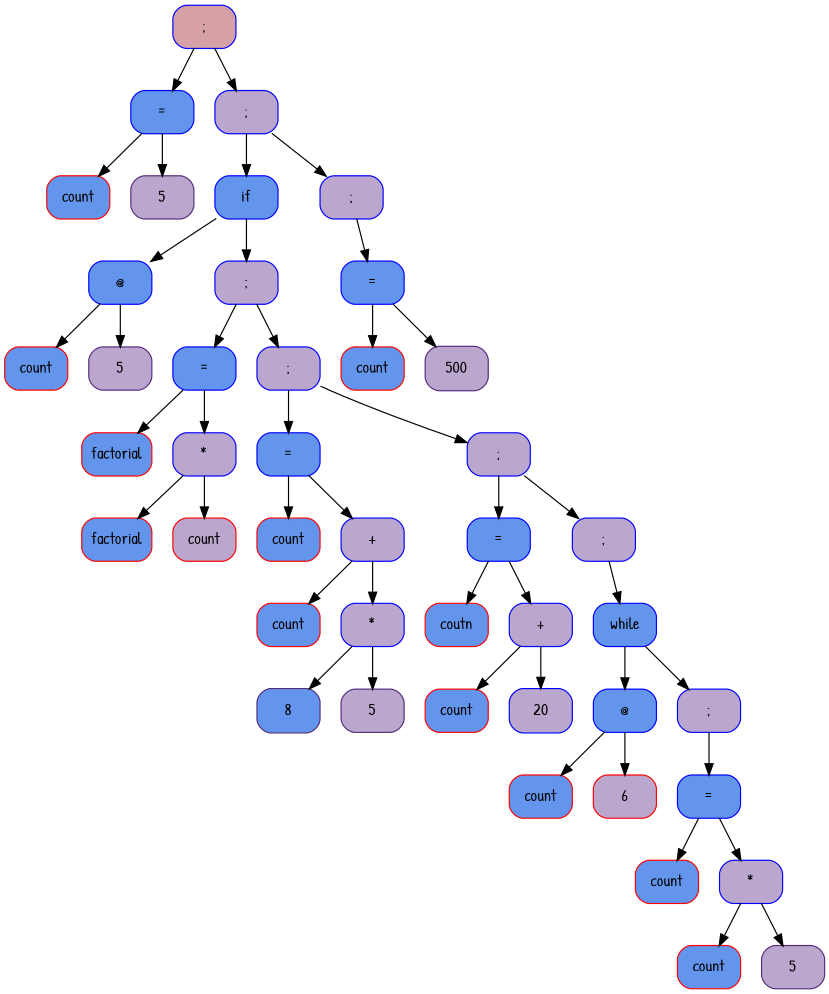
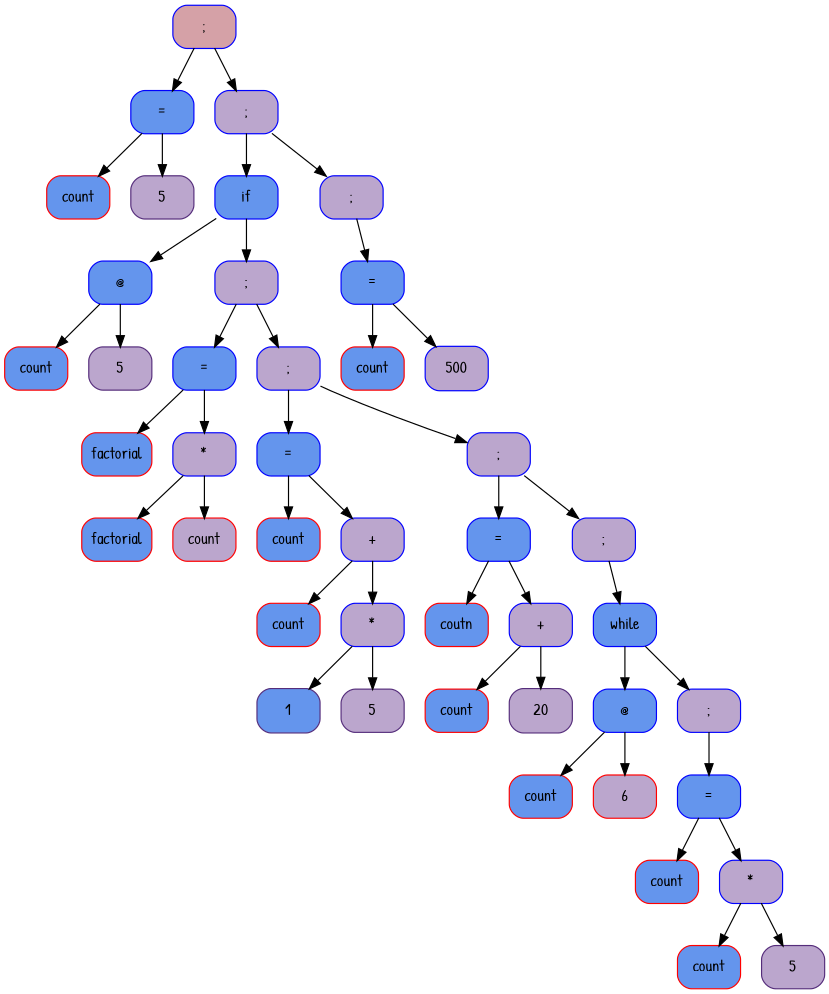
  digraph {
    fontname="Patrick Hand"
    node [color=" #0000ff " fillcolor="#6495ed" fontname="Patrick Hand" fontsize=14 shape=record style="filled,rounded"]
    edge [fontname="Patrick Hand"]
    n1 [fillcolor="#d5a1a7" label=" ; "]
    n2 [label=" = "]
    n3 [fillcolor="#bba6cd" label=" ; "]
    n4 [color="#FF0000" label=" count "]
    n5 [color="#552d7b" fillcolor="#bba6cd" label=" 5 "]
    n6 [label=" if "]
    n7 [fillcolor="#bba6cd" label=" ; "]
    n8 [label=" @ "]
    n9 [fillcolor="#bba6cd" label=" ; "]
    n10 [label=" = "]
    n11 [color="#FF0000" label=" count "]
    n12 [color="#552d7b" fillcolor="#bba6cd" label=" 5 "]
    n13 [label=" = "]
    n14 [fillcolor="#bba6cd" label=" ; "]
    n15 [color="#FF0000" label=" factorial "]
    n16 [fillcolor="#bba6cd" label=" * "]
    n17 [label=" = "]
    n18 [fillcolor="#bba6cd" label=" ; "]
    n19 [color="#FF0000" label=" factorial "]
    n20 [color="#FF0000" fillcolor="#bba6cd" label=" count "]
    n21 [color="#FF0000" label=" count "]
    n22 [fillcolor="#bba6cd" label=" + "]
    n23 [label=" = "]
    n24 [fillcolor="#bba6cd" label=" ; "]
    n25 [color="#FF0000" label=" count "]
    n26 [fillcolor="#bba6cd" label=" * "]
-   n27 [color="#552d7b" label=8]
+   n27 [color="#552d7b" label=" 1 "]
    n28 [color="#552d7b" fillcolor="#bba6cd" label=" 5 "]
    n29 [color="#FF0000" label=" coutn "]
    n30 [fillcolor="#bba6cd" label=" + "]
    n31 [label=" while "]
    n32 [color="#FF0000" label=" count "]
-   n33 [color="#0000ff" fillcolor="#bba6cd" label=" 20 "]
+   n33 [color="#552d7b" fillcolor="#bba6cd" label=" 20 "]
    n34 [label=" @ "]
    n35 [fillcolor="#bba6cd" label=" ; "]
    n36 [color="#FF0000" label=" count "]
    n37 [color="#FF0000" fillcolor="#bba6cd" label=" 6 "]
    n38 [label=" = "]
    n39 [color="#FF0000" label=" count "]
    n40 [fillcolor="#bba6cd" label=" * "]
    n41 [color="#FF0000" label=" count "]
    n42 [color="#552d7b" fillcolor="#bba6cd" label=" 5 "]
    n43 [color="#FF0000" label=" count "]
-   n44 [color="#552d7b" fillcolor="#bba6cd" label=" 500 "]
+   n44 [color="#0000ff" fillcolor="#bba6cd" label=" 500 "]
    n1 -> n2
    n1 -> n3
    n2 -> n4
    n2 -> n5
    n3 -> n6
    n3 -> n7
    n6 -> n8
    n6 -> n9
    n7 -> n10
    n8 -> n11
    n8 -> n12
    n9 -> n13
    n9 -> n14
    n10 -> n43
    n10 -> n44
    n13 -> n15
    n13 -> n16
    n14 -> n17
    n14 -> n18
    n16 -> n19
    n16 -> n20
    n17 -> n21
    n17 -> n22
    n18 -> n23
    n18 -> n24
    n22 -> n25
    n22 -> n26
    n23 -> n29
    n23 -> n30
    n24 -> n31
    n26 -> n27
    n26 -> n28
    n30 -> n32
    n30 -> n33
    n31 -> n34
    n31 -> n35
    n34 -> n36
    n34 -> n37
    n35 -> n38
    n38 -> n39
    n38 -> n40
    n40 -> n41
    n40 -> n42
  }
